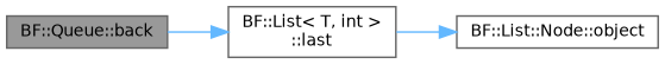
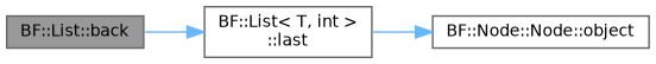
  digraph {
    rankdir=LR
    node [color=grey40 fillcolor=white fontname=Helvetica fontsize=10 shape=box style=filled]
    edge [color=steelblue1 fontname=Helvetica fontsize=10 labelfontname=Helvetica labelfontsize=10 style=solid]
-   n1 [color=gray40 fillcolor=grey60 fontcolor=black height=0.2 label="BF::Queue::back" width=0.4]
+   n1 [color=gray40 fillcolor=grey60 fontcolor=black height=0.2 label="BF::List::back" width=0.4]
    n2 [height=0.2 label="BF::List\< T, int \>\l::last" width=0.4]
-   n3 [height=0.2 label="BF::List::Node::object" width=0.4]
+   n3 [height=0.2 label="BF::Node::Node::object" width=0.4]
    n1 -> n2
    n2 -> n3
  }
